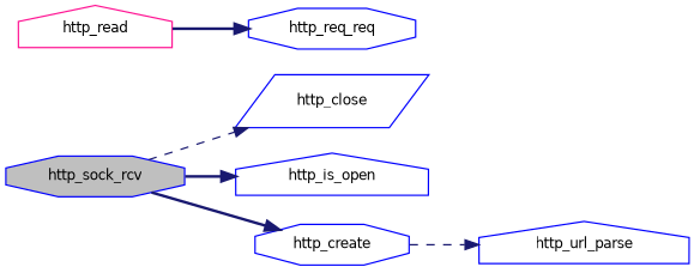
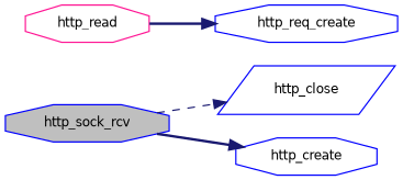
  digraph {
    rankdir=LR
    node [color=blue fillcolor=white fontname=Helvetica fontsize=10 shape=octagon style=filled]
    edge [color=midnightblue fontname=Helvetica fontsize=10 labelfontname=Helvetica labelfontsize=10 style=bold]
    n1 [fillcolor=grey75 fontcolor=black height=0.2 label=http_sock_rcv width=0.4]
    n2 [height=0.2 label=http_close shape=parallelogram width=0.4]
-   n3 [height=0.2 label=http_is_open shape=house width=0.4]
    n4 [height=0.2 label=http_create width=0.4]
-   n5 [height=0.2 label=http_url_parse shape=house width=0.4]
-   n6 [color=deeppink height=0.2 label=http_read shape=house width=0.4]
-   n7 [height=0.2 label=http_req_req width=0.4]
+   n6 [color=deeppink height=0.2 label=http_read width=0.4]
+   n7 [height=0.2 label=http_req_create width=0.4]
    n1 -> n2 [style=dashed]
-   n1 -> n3
    n1 -> n4
-   n4 -> n5 [style=dashed]
    n6 -> n7
  }
